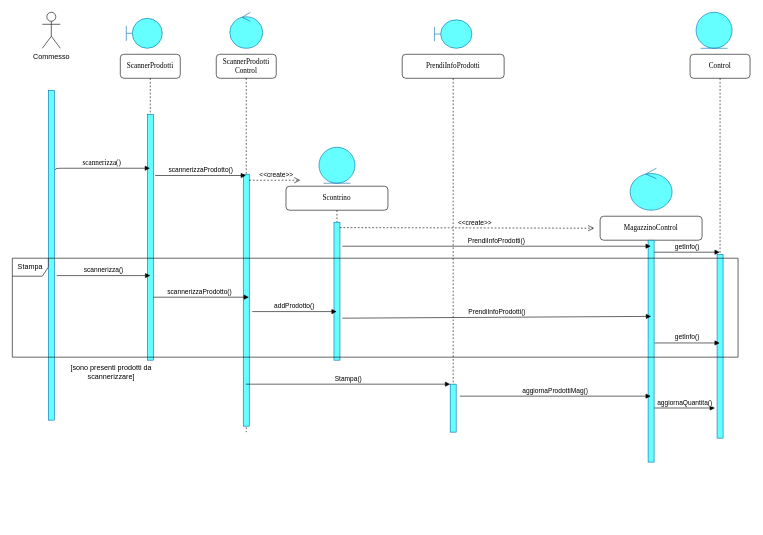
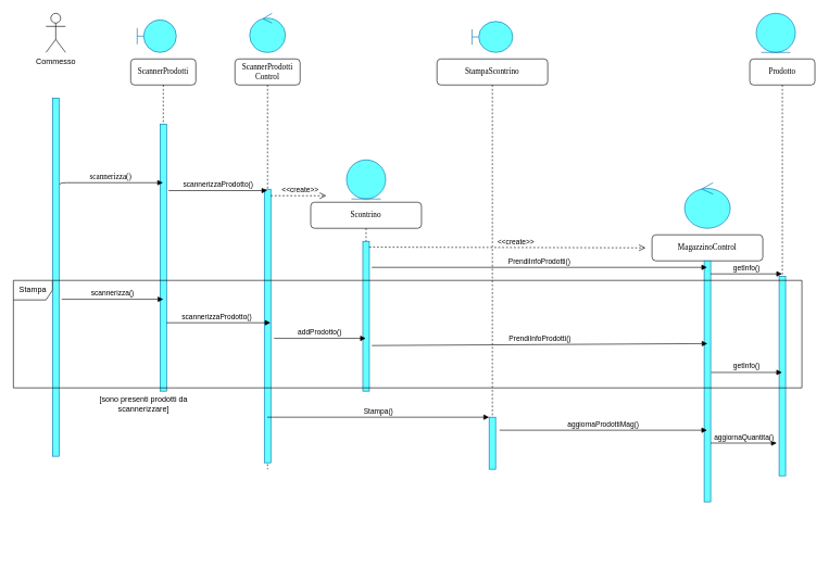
  <mxCell id="0" />
  <mxCell id="1" parent="0" />
  <mxCell id="2" value="ScannerProdotti" style="shape=umlLifeline;perimeter=lifelinePerimeter;whiteSpace=wrap;html=1;container=1;collapsible=0;recursiveResize=0;outlineConnect=0;rounded=1;shadow=0;comic=0;labelBackgroundColor=none;strokeWidth=1;fontFamily=Verdana;fontSize=12;align=center;" parent="1" vertex="1"><mxGeometry x="200" y="90" width="100" height="510" as="geometry" /></mxCell>
  <mxCell id="3" value="" style="html=1;points=[];perimeter=orthogonalPerimeter;rounded=0;shadow=0;comic=0;labelBackgroundColor=none;strokeWidth=1;fontFamily=Verdana;fontSize=12;align=center;strokeColor=#006EAF;fontColor=#ffffff;fillColor=#66FFFF;" parent="2" vertex="1"><mxGeometry x="45" y="100" width="10" height="410" as="geometry" /></mxCell>
  <mxCell id="4" value="Commesso" style="shape=umlActor;verticalLabelPosition=bottom;verticalAlign=top;html=1;outlineConnect=0;" parent="1" vertex="1"><mxGeometry x="70" y="20" width="30" height="60" as="geometry" /></mxCell>
  <mxCell id="5" value="" style="html=1;points=[];perimeter=orthogonalPerimeter;rounded=0;shadow=0;comic=0;labelBackgroundColor=none;strokeWidth=1;fontFamily=Verdana;fontSize=12;align=center;strokeColor=#006EAF;fontColor=#ffffff;fillColor=#66FFFF;" parent="1" vertex="1"><mxGeometry x="80" y="150" width="10" height="550" as="geometry" /></mxCell>
  <mxCell id="6" value="ScannerProdotti&lt;br&gt;Control" style="shape=umlLifeline;perimeter=lifelinePerimeter;whiteSpace=wrap;html=1;container=1;collapsible=0;recursiveResize=0;outlineConnect=0;rounded=1;shadow=0;comic=0;labelBackgroundColor=none;strokeWidth=1;fontFamily=Verdana;fontSize=12;align=center;" parent="1" vertex="1"><mxGeometry x="360" y="90" width="100" height="630" as="geometry" /></mxCell>
  <mxCell id="7" value="" style="html=1;points=[];perimeter=orthogonalPerimeter;rounded=0;shadow=0;comic=0;labelBackgroundColor=none;strokeWidth=1;fontFamily=Verdana;fontSize=12;align=center;strokeColor=#006EAF;fontColor=#ffffff;fillColor=#66FFFF;" parent="6" vertex="1"><mxGeometry x="45" y="200" width="10" height="420" as="geometry" /></mxCell>
  <mxCell id="8" value="&amp;lt;&amp;lt;create&amp;gt;&amp;gt;" style="html=1;verticalAlign=bottom;endArrow=open;dashed=1;endSize=8;strokeColor=#000000;" edge="1" parent="6" source="7"><mxGeometry x="0.059" relative="1" as="geometry"><mxPoint x="140" y="210" as="sourcePoint" /><mxPoint x="140" y="210" as="targetPoint" /><mxPoint as="offset" /></mxGeometry></mxCell>
  <mxCell id="9" value="scannerizza()" style="html=1;verticalAlign=bottom;endArrow=block;labelBackgroundColor=none;fontFamily=Verdana;fontSize=12;edgeStyle=elbowEdgeStyle;elbow=vertical;exitX=1.2;exitY=0.241;exitDx=0;exitDy=0;exitPerimeter=0;" parent="1" source="5" target="2" edge="1"><mxGeometry relative="1" as="geometry"><mxPoint x="135" y="280" as="sourcePoint" /><mxPoint x="220" y="281" as="targetPoint" /><Array as="points"><mxPoint x="90" y="280" /></Array></mxGeometry></mxCell>
  <mxCell id="10" value="scannerizzaProdotto()" style="html=1;verticalAlign=bottom;endArrow=block;exitX=1.3;exitY=0.249;exitDx=0;exitDy=0;exitPerimeter=0;" parent="1" source="3" target="6" edge="1"><mxGeometry width="80" relative="1" as="geometry"><mxPoint x="300" y="300" as="sourcePoint" /><mxPoint x="380" y="300" as="targetPoint" /></mxGeometry></mxCell>
  <mxCell id="11" value="Scontrino" style="shape=umlLifeline;perimeter=lifelinePerimeter;whiteSpace=wrap;html=1;container=1;collapsible=0;recursiveResize=0;outlineConnect=0;rounded=1;shadow=0;comic=0;labelBackgroundColor=none;strokeWidth=1;fontFamily=Verdana;fontSize=12;align=center;" parent="1" vertex="1"><mxGeometry x="476.25" y="310" width="170" height="290" as="geometry" /></mxCell>
  <mxCell id="12" value="" style="html=1;points=[];perimeter=orthogonalPerimeter;rounded=0;shadow=0;comic=0;labelBackgroundColor=none;strokeWidth=1;fontFamily=Verdana;fontSize=12;align=center;strokeColor=#006EAF;fontColor=#ffffff;fillColor=#66FFFF;" parent="11" vertex="1"><mxGeometry x="80" y="60" width="10" height="230" as="geometry" /></mxCell>
  <mxCell id="13" value="scannerizzaProdotto()" style="html=1;verticalAlign=bottom;endArrow=block;entryX=0.326;entryY=0.394;entryDx=0;entryDy=0;entryPerimeter=0;" parent="1" source="3" target="38" edge="1"><mxGeometry x="-0.029" width="80" relative="1" as="geometry"><mxPoint x="310" y="520" as="sourcePoint" /><mxPoint x="390" y="520" as="targetPoint" /><mxPoint as="offset" /></mxGeometry></mxCell>
  <mxCell id="14" value="addProdotto()" style="html=1;verticalAlign=bottom;endArrow=block;" parent="1" target="11" edge="1"><mxGeometry width="80" relative="1" as="geometry"><mxPoint x="420" y="519" as="sourcePoint" /><mxPoint x="528" y="520" as="targetPoint" /></mxGeometry></mxCell>
- <mxCell id="15" value="PrendiInfoProdotti" style="shape=umlLifeline;perimeter=lifelinePerimeter;whiteSpace=wrap;html=1;container=1;collapsible=0;recursiveResize=0;outlineConnect=0;rounded=1;shadow=0;comic=0;labelBackgroundColor=none;strokeWidth=1;fontFamily=Verdana;fontSize=12;align=center;" parent="1" vertex="1"><mxGeometry x="670" y="90" width="170" height="630" as="geometry" /></mxCell>
+ <mxCell id="15" value="StampaScontrino" style="shape=umlLifeline;perimeter=lifelinePerimeter;whiteSpace=wrap;html=1;container=1;collapsible=0;recursiveResize=0;outlineConnect=0;rounded=1;shadow=0;comic=0;labelBackgroundColor=none;strokeWidth=1;fontFamily=Verdana;fontSize=12;align=center;" parent="1" vertex="1"><mxGeometry x="670" y="90" width="170" height="630" as="geometry" /></mxCell>
  <mxCell id="16" value="" style="html=1;points=[];perimeter=orthogonalPerimeter;rounded=0;shadow=0;comic=0;labelBackgroundColor=none;strokeWidth=1;fontFamily=Verdana;fontSize=12;align=center;strokeColor=#006EAF;fontColor=#ffffff;fillColor=#66FFFF;" parent="15" vertex="1"><mxGeometry x="80" y="550" width="10" height="80" as="geometry" /></mxCell>
  <mxCell id="17" style="edgeStyle=orthogonalEdgeStyle;rounded=0;orthogonalLoop=1;jettySize=auto;html=1;exitX=0.5;exitY=1;exitDx=0;exitDy=0;" parent="1" edge="1"><mxGeometry relative="1" as="geometry"><mxPoint x="805" y="870" as="sourcePoint" /><mxPoint x="805" y="870" as="targetPoint" /></mxGeometry></mxCell>
  <mxCell id="18" value="scannerizza()" style="html=1;verticalAlign=bottom;endArrow=block;" parent="1" edge="1"><mxGeometry width="80" relative="1" as="geometry"><mxPoint x="94" y="459" as="sourcePoint" /><mxPoint x="250" y="459" as="targetPoint" /></mxGeometry></mxCell>
  <mxCell id="19" value="MagazzinoControl" style="shape=umlLifeline;perimeter=lifelinePerimeter;whiteSpace=wrap;html=1;container=1;collapsible=0;recursiveResize=0;outlineConnect=0;rounded=1;shadow=0;comic=0;labelBackgroundColor=none;strokeWidth=1;fontFamily=Verdana;fontSize=12;align=center;" parent="1" vertex="1"><mxGeometry x="1000" y="360" width="170" height="410" as="geometry" /></mxCell>
  <mxCell id="20" value="" style="html=1;points=[];perimeter=orthogonalPerimeter;rounded=0;shadow=0;comic=0;labelBackgroundColor=none;strokeWidth=1;fontFamily=Verdana;fontSize=12;align=center;strokeColor=#006EAF;fontColor=#ffffff;fillColor=#66FFFF;" parent="19" vertex="1"><mxGeometry x="80" y="40" width="10" height="370" as="geometry" /></mxCell>
  <mxCell id="21" value="aggiornaProdottiMag()" style="html=1;verticalAlign=bottom;endArrow=block;" parent="1" target="19" edge="1"><mxGeometry width="80" relative="1" as="geometry"><mxPoint x="766" y="660" as="sourcePoint" /><mxPoint x="1078" y="717" as="targetPoint" /></mxGeometry></mxCell>
  <mxCell id="22" value="" style="shape=umlBoundary;whiteSpace=wrap;html=1;strokeColor=#006EAF;fontColor=#ffffff;fillColor=#66FFFF;" parent="1" vertex="1"><mxGeometry x="210" y="30" width="60" height="50" as="geometry" /></mxCell>
  <mxCell id="23" value="" style="ellipse;shape=umlControl;whiteSpace=wrap;html=1;strokeColor=#006EAF;fontColor=#ffffff;fillColor=#66FFFF;" parent="1" vertex="1"><mxGeometry x="382.5" y="20" width="55" height="60" as="geometry" /></mxCell>
  <mxCell id="24" value="" style="ellipse;shape=umlEntity;whiteSpace=wrap;html=1;strokeColor=#006EAF;fontColor=#ffffff;fillColor=#66FFFF;" parent="1" vertex="1"><mxGeometry x="531.25" y="245" width="60" height="60" as="geometry" /></mxCell>
  <mxCell id="25" value="" style="ellipse;shape=umlControl;whiteSpace=wrap;html=1;strokeColor=#006EAF;fontColor=#ffffff;fillColor=#66FFFF;" parent="1" vertex="1"><mxGeometry x="1050" y="280" width="70" height="70" as="geometry" /></mxCell>
  <mxCell id="26" value="PrendiInfoProdotti()" style="html=1;verticalAlign=bottom;endArrow=block;" parent="1" target="19" edge="1"><mxGeometry width="80" relative="1" as="geometry"><mxPoint x="570" y="410" as="sourcePoint" /><mxPoint x="1068.57" y="410.5" as="targetPoint" /></mxGeometry></mxCell>
- <mxCell id="27" value="Control" style="shape=umlLifeline;perimeter=lifelinePerimeter;whiteSpace=wrap;html=1;container=1;collapsible=0;recursiveResize=0;outlineConnect=0;rounded=1;shadow=0;comic=0;labelBackgroundColor=none;strokeWidth=1;fontFamily=Verdana;fontSize=12;align=center;" parent="1" vertex="1"><mxGeometry x="1150" y="90" width="100" height="640" as="geometry" /></mxCell>
+ <mxCell id="27" value="Prodotto" style="shape=umlLifeline;perimeter=lifelinePerimeter;whiteSpace=wrap;html=1;container=1;collapsible=0;recursiveResize=0;outlineConnect=0;rounded=1;shadow=0;comic=0;labelBackgroundColor=none;strokeWidth=1;fontFamily=Verdana;fontSize=12;align=center;" parent="1" vertex="1"><mxGeometry x="1150" y="90" width="100" height="640" as="geometry" /></mxCell>
  <mxCell id="28" value="" style="html=1;points=[];perimeter=orthogonalPerimeter;rounded=0;shadow=0;comic=0;labelBackgroundColor=none;strokeWidth=1;fontFamily=Verdana;fontSize=12;align=center;strokeColor=#006EAF;fontColor=#ffffff;fillColor=#66FFFF;" parent="27" vertex="1"><mxGeometry x="45" y="333.75" width="10" height="306.25" as="geometry" /></mxCell>
  <mxCell id="29" value="" style="ellipse;shape=umlEntity;whiteSpace=wrap;html=1;strokeColor=#006EAF;fontColor=#ffffff;fillColor=#66FFFF;" parent="1" vertex="1"><mxGeometry x="1160" y="20" width="60" height="60" as="geometry" /></mxCell>
  <mxCell id="30" value="getInfo()" style="html=1;verticalAlign=bottom;endArrow=block;" parent="1" target="27" edge="1"><mxGeometry width="80" relative="1" as="geometry"><mxPoint x="1090" y="420" as="sourcePoint" /><mxPoint x="1089" y="419.75" as="targetPoint" /></mxGeometry></mxCell>
  <mxCell id="31" value="PrendiInfoProdotti()" style="html=1;verticalAlign=bottom;endArrow=block;" parent="1" edge="1"><mxGeometry width="80" relative="1" as="geometry"><mxPoint x="570" y="530" as="sourcePoint" /><mxPoint x="1085" y="527" as="targetPoint" /></mxGeometry></mxCell>
  <mxCell id="32" value="getInfo()" style="html=1;verticalAlign=bottom;endArrow=block;exitX=1.076;exitY=0.463;exitDx=0;exitDy=0;exitPerimeter=0;" parent="1" source="20" target="27" edge="1"><mxGeometry width="80" relative="1" as="geometry"><mxPoint x="1100" y="430" as="sourcePoint" /><mxPoint x="1199.5" y="430" as="targetPoint" /></mxGeometry></mxCell>
- <mxCell id="33" value="[sono presenti prodotti da scannerizzare]" style="text;html=1;strokeColor=none;fillColor=none;align=center;verticalAlign=middle;whiteSpace=wrap;rounded=0;" parent="1" vertex="1"><mxGeometry x="100" y="610" width="170" height="20" as="geometry" /></mxCell>
+ <mxCell id="33" value="[sono presenti prodotti da scannerizzare]" style="text;html=1;strokeColor=none;fillColor=none;align=center;verticalAlign=middle;whiteSpace=wrap;rounded=0;" parent="1" vertex="1"><mxGeometry x="135" y="610" width="170" height="20" as="geometry" /></mxCell>
  <mxCell id="34" style="edgeStyle=orthogonalEdgeStyle;rounded=0;orthogonalLoop=1;jettySize=auto;html=1;exitX=0.5;exitY=1;exitDx=0;exitDy=0;" parent="1" source="33" target="33" edge="1"><mxGeometry relative="1" as="geometry" /></mxCell>
  <mxCell id="35" value="" style="shape=umlBoundary;whiteSpace=wrap;html=1;strokeColor=#006EAF;fontColor=#ffffff;fillColor=#66FFFF;" parent="1" vertex="1"><mxGeometry x="723.75" y="32.5" width="62.5" height="47.5" as="geometry" /></mxCell>
  <mxCell id="36" value="Stampa()" style="html=1;verticalAlign=bottom;endArrow=block;" parent="1" source="6" target="16" edge="1"><mxGeometry width="80" relative="1" as="geometry"><mxPoint x="913" y="727" as="sourcePoint" /><mxPoint x="1088" y="727" as="targetPoint" /></mxGeometry></mxCell>
  <mxCell id="37" value="aggiornaQuantita()" style="html=1;verticalAlign=bottom;endArrow=block;entryX=-0.357;entryY=0.836;entryDx=0;entryDy=0;entryPerimeter=0;" parent="1" source="20" target="28" edge="1"><mxGeometry width="80" relative="1" as="geometry"><mxPoint x="1090" y="667" as="sourcePoint" /><mxPoint x="1094.5" y="666.94" as="targetPoint" /></mxGeometry></mxCell>
  <mxCell id="38" value="Stampa" style="shape=umlFrame;whiteSpace=wrap;html=1;" parent="1" vertex="1"><mxGeometry x="20" y="430" width="1210" height="165" as="geometry" /></mxCell>
  <mxCell id="39" value="&amp;lt;&amp;lt;create&amp;gt;&amp;gt;" style="html=1;verticalAlign=bottom;endArrow=open;dashed=1;endSize=8;strokeColor=#000000;exitX=0.975;exitY=0.039;exitDx=0;exitDy=0;exitPerimeter=0;" edge="1" parent="1" source="12"><mxGeometry x="0.059" relative="1" as="geometry"><mxPoint x="425" y="310" as="sourcePoint" /><mxPoint x="990" y="380" as="targetPoint" /><mxPoint as="offset" /></mxGeometry></mxCell>
